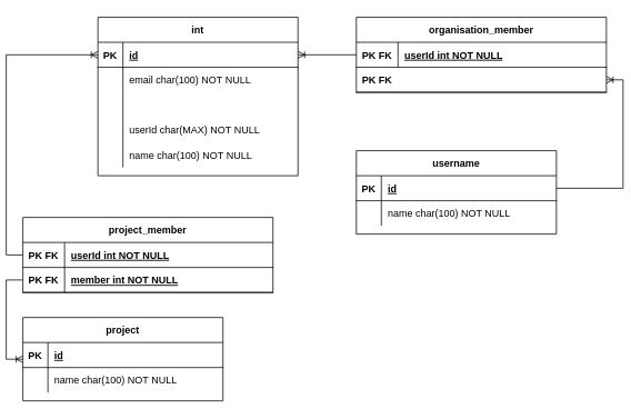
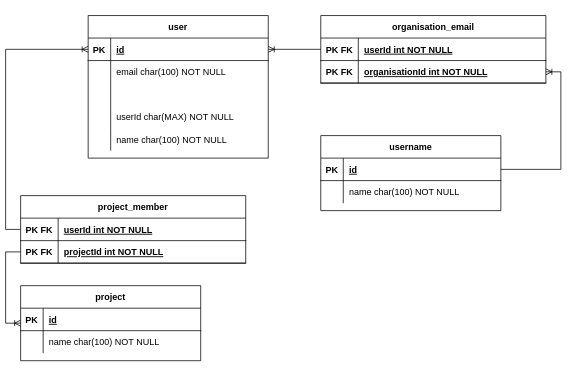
  <mxCell id="0" />
  <mxCell id="1" parent="0" />
  <mxCell id="2" value="project" style="shape=table;startSize=30;container=1;collapsible=1;childLayout=tableLayout;fixedRows=1;rowLines=0;fontStyle=1;align=center;resizeLast=1;" parent="1" vertex="1"><mxGeometry x="20" y="380" width="240" height="100" as="geometry" /></mxCell>
  <mxCell id="3" value="" style="shape=partialRectangle;collapsible=0;dropTarget=0;pointerEvents=0;fillColor=none;top=0;left=0;bottom=1;right=0;points=[[0,0.5],[1,0.5]];portConstraint=eastwest;" parent="2" vertex="1"><mxGeometry y="30" width="240" height="30" as="geometry" /></mxCell>
  <mxCell id="4" value="PK" style="shape=partialRectangle;connectable=0;fillColor=none;top=0;left=0;bottom=0;right=0;fontStyle=1;overflow=hidden;" parent="3" vertex="1"><mxGeometry width="30" height="30" as="geometry" /></mxCell>
  <mxCell id="5" value="id" style="shape=partialRectangle;connectable=0;fillColor=none;top=0;left=0;bottom=0;right=0;align=left;spacingLeft=6;fontStyle=5;overflow=hidden;" parent="3" vertex="1"><mxGeometry x="30" width="210" height="30" as="geometry" /></mxCell>
  <mxCell id="6" value="" style="shape=partialRectangle;collapsible=0;dropTarget=0;pointerEvents=0;fillColor=none;top=0;left=0;bottom=0;right=0;points=[[0,0.5],[1,0.5]];portConstraint=eastwest;" parent="2" vertex="1"><mxGeometry y="60" width="240" height="30" as="geometry" /></mxCell>
  <mxCell id="7" value="" style="shape=partialRectangle;connectable=0;fillColor=none;top=0;left=0;bottom=0;right=0;editable=1;overflow=hidden;" parent="6" vertex="1"><mxGeometry width="30" height="30" as="geometry" /></mxCell>
  <mxCell id="8" value="name char(100) NOT NULL" style="shape=partialRectangle;connectable=0;fillColor=none;top=0;left=0;bottom=0;right=0;align=left;spacingLeft=6;overflow=hidden;" parent="6" vertex="1"><mxGeometry x="30" width="210" height="30" as="geometry" /></mxCell>
- <mxCell id="9" value="int" style="shape=table;startSize=30;container=1;collapsible=1;childLayout=tableLayout;fixedRows=1;rowLines=0;fontStyle=1;align=center;resizeLast=1;" vertex="1" parent="1"><mxGeometry x="110" y="20" width="240" height="190" as="geometry" /></mxCell>
+ <mxCell id="9" value="user" style="shape=table;startSize=30;container=1;collapsible=1;childLayout=tableLayout;fixedRows=1;rowLines=0;fontStyle=1;align=center;resizeLast=1;" vertex="1" parent="1"><mxGeometry x="110" y="20" width="240" height="190" as="geometry" /></mxCell>
  <mxCell id="10" value="" style="shape=partialRectangle;collapsible=0;dropTarget=0;pointerEvents=0;fillColor=none;top=0;left=0;bottom=1;right=0;points=[[0,0.5],[1,0.5]];portConstraint=eastwest;" vertex="1" parent="9"><mxGeometry y="30" width="240" height="30" as="geometry" /></mxCell>
  <mxCell id="11" value="PK" style="shape=partialRectangle;connectable=0;fillColor=none;top=0;left=0;bottom=0;right=0;fontStyle=1;overflow=hidden;" vertex="1" parent="10"><mxGeometry width="30" height="30" as="geometry" /></mxCell>
  <mxCell id="12" value="id" style="shape=partialRectangle;connectable=0;fillColor=none;top=0;left=0;bottom=0;right=0;align=left;spacingLeft=6;fontStyle=5;overflow=hidden;" vertex="1" parent="10"><mxGeometry x="30" width="210" height="30" as="geometry" /></mxCell>
  <mxCell id="13" value="" style="shape=partialRectangle;collapsible=0;dropTarget=0;pointerEvents=0;fillColor=none;top=0;left=0;bottom=0;right=0;points=[[0,0.5],[1,0.5]];portConstraint=eastwest;" vertex="1" parent="9"><mxGeometry y="60" width="240" height="30" as="geometry" /></mxCell>
  <mxCell id="14" value="" style="shape=partialRectangle;connectable=0;fillColor=none;top=0;left=0;bottom=0;right=0;editable=1;overflow=hidden;" vertex="1" parent="13"><mxGeometry width="30" height="30" as="geometry" /></mxCell>
  <mxCell id="15" value="email char(100) NOT NULL" style="shape=partialRectangle;connectable=0;fillColor=none;top=0;left=0;bottom=0;right=0;align=left;spacingLeft=6;overflow=hidden;" vertex="1" parent="13"><mxGeometry x="30" width="210" height="30" as="geometry" /></mxCell>
  <mxCell id="16" value="" style="shape=partialRectangle;collapsible=0;dropTarget=0;pointerEvents=0;fillColor=none;top=0;left=0;bottom=0;right=0;points=[[0,0.5],[1,0.5]];portConstraint=eastwest;" vertex="1" parent="9"><mxGeometry y="90" width="240" height="30" as="geometry" /></mxCell>
  <mxCell id="17" value="" style="shape=partialRectangle;connectable=0;fillColor=none;top=0;left=0;bottom=0;right=0;editable=1;overflow=hidden;" vertex="1" parent="16"><mxGeometry width="30" height="30" as="geometry" /></mxCell>
  <mxCell id="18" value="" style="shape=partialRectangle;collapsible=0;dropTarget=0;pointerEvents=0;fillColor=none;top=0;left=0;bottom=0;right=0;points=[[0,0.5],[1,0.5]];portConstraint=eastwest;" vertex="1" parent="9"><mxGeometry y="120" width="240" height="30" as="geometry" /></mxCell>
  <mxCell id="19" value="" style="shape=partialRectangle;connectable=0;fillColor=none;top=0;left=0;bottom=0;right=0;editable=1;overflow=hidden;" vertex="1" parent="18"><mxGeometry width="30" height="30" as="geometry" /></mxCell>
  <mxCell id="20" value="userId char(MAX) NOT NULL" style="shape=partialRectangle;connectable=0;fillColor=none;top=0;left=0;bottom=0;right=0;align=left;spacingLeft=6;overflow=hidden;" vertex="1" parent="18"><mxGeometry x="30" width="210" height="30" as="geometry" /></mxCell>
  <mxCell id="21" value="" style="shape=partialRectangle;collapsible=0;dropTarget=0;pointerEvents=0;fillColor=none;top=0;left=0;bottom=0;right=0;points=[[0,0.5],[1,0.5]];portConstraint=eastwest;" vertex="1" parent="9"><mxGeometry y="150" width="240" height="30" as="geometry" /></mxCell>
  <mxCell id="22" value="" style="shape=partialRectangle;connectable=0;fillColor=none;top=0;left=0;bottom=0;right=0;editable=1;overflow=hidden;" vertex="1" parent="21"><mxGeometry width="30" height="30" as="geometry" /></mxCell>
  <mxCell id="23" value="name char(100) NOT NULL" style="shape=partialRectangle;connectable=0;fillColor=none;top=0;left=0;bottom=0;right=0;align=left;spacingLeft=6;overflow=hidden;" vertex="1" parent="21"><mxGeometry x="30" width="210" height="30" as="geometry" /></mxCell>
  <mxCell id="24" value="username" style="shape=table;startSize=30;container=1;collapsible=1;childLayout=tableLayout;fixedRows=1;rowLines=0;fontStyle=1;align=center;resizeLast=1;" vertex="1" parent="1"><mxGeometry x="420" y="180" width="240" height="100" as="geometry" /></mxCell>
  <mxCell id="25" value="" style="shape=partialRectangle;collapsible=0;dropTarget=0;pointerEvents=0;fillColor=none;top=0;left=0;bottom=1;right=0;points=[[0,0.5],[1,0.5]];portConstraint=eastwest;" vertex="1" parent="24"><mxGeometry y="30" width="240" height="30" as="geometry" /></mxCell>
  <mxCell id="26" value="PK" style="shape=partialRectangle;connectable=0;fillColor=none;top=0;left=0;bottom=0;right=0;fontStyle=1;overflow=hidden;" vertex="1" parent="25"><mxGeometry width="30" height="30" as="geometry" /></mxCell>
  <mxCell id="27" value="id" style="shape=partialRectangle;connectable=0;fillColor=none;top=0;left=0;bottom=0;right=0;align=left;spacingLeft=6;fontStyle=5;overflow=hidden;" vertex="1" parent="25"><mxGeometry x="30" width="210" height="30" as="geometry" /></mxCell>
  <mxCell id="28" value="" style="shape=partialRectangle;collapsible=0;dropTarget=0;pointerEvents=0;fillColor=none;top=0;left=0;bottom=0;right=0;points=[[0,0.5],[1,0.5]];portConstraint=eastwest;" vertex="1" parent="24"><mxGeometry y="60" width="240" height="30" as="geometry" /></mxCell>
  <mxCell id="29" value="" style="shape=partialRectangle;connectable=0;fillColor=none;top=0;left=0;bottom=0;right=0;editable=1;overflow=hidden;" vertex="1" parent="28"><mxGeometry width="30" height="30" as="geometry" /></mxCell>
  <mxCell id="30" value="name char(100) NOT NULL" style="shape=partialRectangle;connectable=0;fillColor=none;top=0;left=0;bottom=0;right=0;align=left;spacingLeft=6;overflow=hidden;" vertex="1" parent="28"><mxGeometry x="30" width="210" height="30" as="geometry" /></mxCell>
- <mxCell id="31" value="organisation_member" style="shape=table;startSize=30;container=1;collapsible=1;childLayout=tableLayout;fixedRows=1;rowLines=0;fontStyle=1;align=center;resizeLast=1;" vertex="1" parent="1"><mxGeometry x="420" y="20" width="300" height="90" as="geometry" /></mxCell>
+ <mxCell id="31" value="organisation_email" style="shape=table;startSize=30;container=1;collapsible=1;childLayout=tableLayout;fixedRows=1;rowLines=0;fontStyle=1;align=center;resizeLast=1;" vertex="1" parent="1"><mxGeometry x="420" y="20" width="300" height="90" as="geometry" /></mxCell>
  <mxCell id="32" value="" style="shape=partialRectangle;collapsible=0;dropTarget=0;pointerEvents=0;fillColor=none;top=0;left=0;bottom=1;right=0;points=[[0,0.5],[1,0.5]];portConstraint=eastwest;" vertex="1" parent="31"><mxGeometry y="30" width="300" height="30" as="geometry" /></mxCell>
  <mxCell id="33" value="PK FK" style="shape=partialRectangle;connectable=0;fillColor=none;top=0;left=0;bottom=0;right=0;fontStyle=1;overflow=hidden;" vertex="1" parent="32"><mxGeometry width="50" height="30" as="geometry" /></mxCell>
  <mxCell id="34" value="userId int NOT NULL" style="shape=partialRectangle;connectable=0;fillColor=none;top=0;left=0;bottom=0;right=0;align=left;spacingLeft=6;fontStyle=5;overflow=hidden;" vertex="1" parent="32"><mxGeometry x="50" width="250" height="30" as="geometry" /></mxCell>
  <mxCell id="35" value="" style="shape=partialRectangle;collapsible=0;dropTarget=0;pointerEvents=0;fillColor=none;top=0;left=0;bottom=1;right=0;points=[[0,0.5],[1,0.5]];portConstraint=eastwest;" vertex="1" parent="31"><mxGeometry y="60" width="300" height="30" as="geometry" /></mxCell>
  <mxCell id="36" value="PK FK" style="shape=partialRectangle;connectable=0;fillColor=none;top=0;left=0;bottom=0;right=0;fontStyle=1;overflow=hidden;" vertex="1" parent="35"><mxGeometry width="50" height="30" as="geometry" /></mxCell>
+ <mxCell id="37" value="organisationId int NOT NULL" style="shape=partialRectangle;connectable=0;fillColor=none;top=0;left=0;bottom=0;right=0;align=left;spacingLeft=6;fontStyle=5;overflow=hidden;" vertex="1" parent="35"><mxGeometry x="50" width="250" height="30" as="geometry" /></mxCell>
  <mxCell id="38" style="edgeStyle=orthogonalEdgeStyle;rounded=0;orthogonalLoop=1;jettySize=auto;html=1;exitX=1;exitY=0.5;exitDx=0;exitDy=0;entryX=1;entryY=0.5;entryDx=0;entryDy=0;endArrow=ERoneToMany;endFill=0;" edge="1" parent="1" source="25" target="35"><mxGeometry relative="1" as="geometry" /></mxCell>
  <mxCell id="39" style="edgeStyle=orthogonalEdgeStyle;rounded=0;orthogonalLoop=1;jettySize=auto;html=1;exitX=0;exitY=0.5;exitDx=0;exitDy=0;entryX=1;entryY=0.5;entryDx=0;entryDy=0;endArrow=ERoneToMany;endFill=0;" edge="1" parent="1" source="32" target="10"><mxGeometry relative="1" as="geometry" /></mxCell>
  <mxCell id="40" value="project_member" style="shape=table;startSize=30;container=1;collapsible=1;childLayout=tableLayout;fixedRows=1;rowLines=0;fontStyle=1;align=center;resizeLast=1;" vertex="1" parent="1"><mxGeometry x="20" y="260" width="300" height="90" as="geometry" /></mxCell>
  <mxCell id="41" value="" style="shape=partialRectangle;collapsible=0;dropTarget=0;pointerEvents=0;fillColor=none;top=0;left=0;bottom=1;right=0;points=[[0,0.5],[1,0.5]];portConstraint=eastwest;" vertex="1" parent="40"><mxGeometry y="30" width="300" height="30" as="geometry" /></mxCell>
  <mxCell id="42" value="PK FK" style="shape=partialRectangle;connectable=0;fillColor=none;top=0;left=0;bottom=0;right=0;fontStyle=1;overflow=hidden;" vertex="1" parent="41"><mxGeometry width="50" height="30" as="geometry" /></mxCell>
  <mxCell id="43" value="userId int NOT NULL" style="shape=partialRectangle;connectable=0;fillColor=none;top=0;left=0;bottom=0;right=0;align=left;spacingLeft=6;fontStyle=5;overflow=hidden;" vertex="1" parent="41"><mxGeometry x="50" width="250" height="30" as="geometry" /></mxCell>
  <mxCell id="44" value="" style="shape=partialRectangle;collapsible=0;dropTarget=0;pointerEvents=0;fillColor=none;top=0;left=0;bottom=1;right=0;points=[[0,0.5],[1,0.5]];portConstraint=eastwest;" vertex="1" parent="40"><mxGeometry y="60" width="300" height="30" as="geometry" /></mxCell>
  <mxCell id="45" value="PK FK" style="shape=partialRectangle;connectable=0;fillColor=none;top=0;left=0;bottom=0;right=0;fontStyle=1;overflow=hidden;" vertex="1" parent="44"><mxGeometry width="50" height="30" as="geometry" /></mxCell>
- <mxCell id="46" value="member int NOT NULL" style="shape=partialRectangle;connectable=0;fillColor=none;top=0;left=0;bottom=0;right=0;align=left;spacingLeft=6;fontStyle=5;overflow=hidden;" vertex="1" parent="44"><mxGeometry x="50" width="250" height="30" as="geometry" /></mxCell>
+ <mxCell id="46" value="projectId int NOT NULL" style="shape=partialRectangle;connectable=0;fillColor=none;top=0;left=0;bottom=0;right=0;align=left;spacingLeft=6;fontStyle=5;overflow=hidden;" vertex="1" parent="44"><mxGeometry x="50" width="250" height="30" as="geometry" /></mxCell>
  <mxCell id="47" style="edgeStyle=orthogonalEdgeStyle;rounded=0;orthogonalLoop=1;jettySize=auto;html=1;exitX=0;exitY=0.5;exitDx=0;exitDy=0;entryX=0;entryY=0.5;entryDx=0;entryDy=0;endArrow=ERoneToMany;endFill=0;" edge="1" parent="1" source="41" target="10"><mxGeometry relative="1" as="geometry" /></mxCell>
  <mxCell id="48" style="edgeStyle=orthogonalEdgeStyle;rounded=0;orthogonalLoop=1;jettySize=auto;html=1;exitX=0;exitY=0.5;exitDx=0;exitDy=0;entryX=0;entryY=0.5;entryDx=0;entryDy=0;endArrow=ERoneToMany;endFill=0;" edge="1" parent="1" source="44" target="2"><mxGeometry relative="1" as="geometry" /></mxCell>
